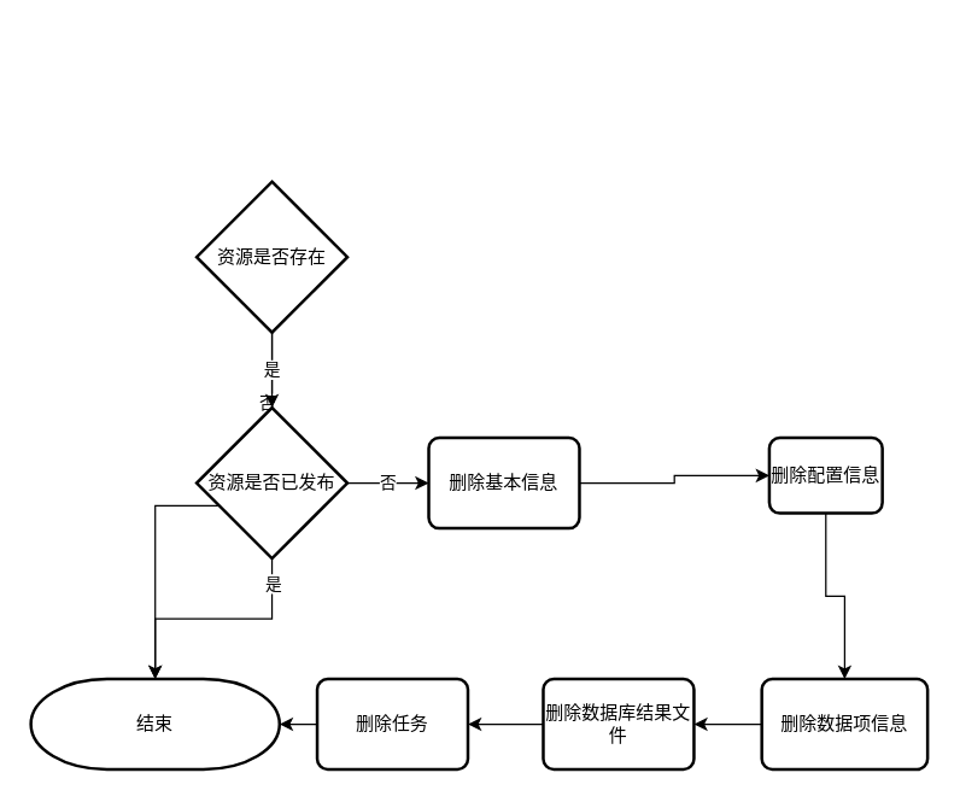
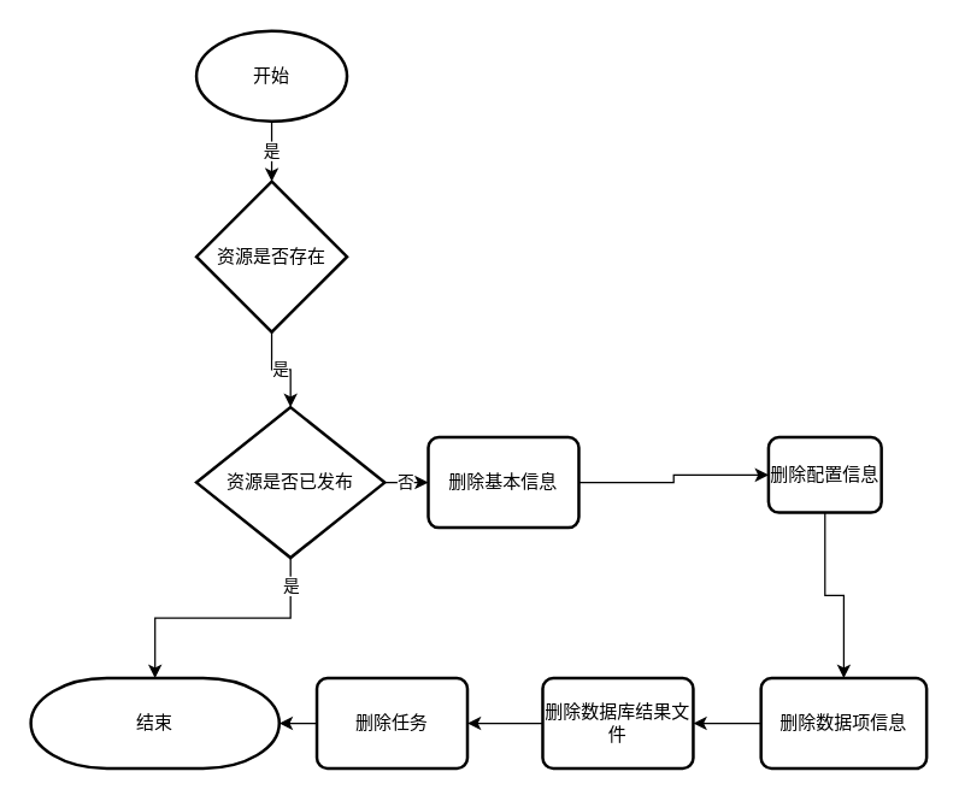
  <mxCell id="0" />
  <mxCell id="1" parent="0" />
- <mxCell id="2" style="edgeStyle=orthogonalEdgeStyle;rounded=0;orthogonalLoop=1;jettySize=auto;html=1;" edge="1" parent="1" source="7" target="8"><mxGeometry relative="1" as="geometry" /></mxCell>
- <mxCell id="3" value="否" style="edgeLabel;html=1;align=center;verticalAlign=middle;resizable=0;points=[];" vertex="1" connectable="0" parent="2"><mxGeometry x="-0.699" y="-4" relative="1" as="geometry"><mxPoint as="offset" /></mxGeometry></mxCell>
+ <mxCell id="4" value="是" style="edgeStyle=orthogonalEdgeStyle;rounded=0;orthogonalLoop=1;jettySize=auto;html=1;" edge="1" parent="1" source="5" target="7"><mxGeometry relative="1" as="geometry" /></mxCell>
+ <mxCell id="5" value="开始" style="strokeWidth=2;html=1;shape=mxgraph.flowchart.start_1;whiteSpace=wrap;" vertex="1" parent="1"><mxGeometry x="130" y="20" width="100" height="60" as="geometry" /></mxCell>
  <mxCell id="6" value="是" style="edgeStyle=orthogonalEdgeStyle;rounded=0;orthogonalLoop=1;jettySize=auto;html=1;" edge="1" parent="1" source="7" target="12"><mxGeometry relative="1" as="geometry" /></mxCell>
  <mxCell id="7" value="资源是否存在" style="strokeWidth=2;html=1;shape=mxgraph.flowchart.decision;whiteSpace=wrap;" vertex="1" parent="1"><mxGeometry x="130" y="120" width="100" height="100" as="geometry" /></mxCell>
  <mxCell id="8" value="结束" style="strokeWidth=2;html=1;shape=mxgraph.flowchart.terminator;whiteSpace=wrap;" vertex="1" parent="1"><mxGeometry x="20" y="450" width="165" height="60" as="geometry" /></mxCell>
  <mxCell id="9" style="edgeStyle=orthogonalEdgeStyle;rounded=0;orthogonalLoop=1;jettySize=auto;html=1;entryX=0.5;entryY=0;entryDx=0;entryDy=0;entryPerimeter=0;" edge="1" parent="1" source="12" target="8"><mxGeometry relative="1" as="geometry" /></mxCell>
  <mxCell id="10" value="是" style="edgeLabel;html=1;align=center;verticalAlign=middle;resizable=0;points=[];" vertex="1" connectable="0" parent="9"><mxGeometry x="-0.794" relative="1" as="geometry"><mxPoint as="offset" /></mxGeometry></mxCell>
  <mxCell id="11" value="否" style="edgeStyle=orthogonalEdgeStyle;rounded=0;orthogonalLoop=1;jettySize=auto;html=1;" edge="1" parent="1" source="12" target="14"><mxGeometry relative="1" as="geometry" /></mxCell>
- <mxCell id="12" value="资源是否已发布" style="strokeWidth=2;html=1;shape=mxgraph.flowchart.decision;whiteSpace=wrap;" vertex="1" parent="1"><mxGeometry x="130" y="270" width="100" height="100" as="geometry" /></mxCell>
+ <mxCell id="12" value="资源是否已发布" style="strokeWidth=2;html=1;shape=mxgraph.flowchart.decision;whiteSpace=wrap;" vertex="1" parent="1"><mxGeometry x="130" y="270" width="125" height="100" as="geometry" /></mxCell>
  <mxCell id="13" value="" style="edgeStyle=orthogonalEdgeStyle;rounded=0;orthogonalLoop=1;jettySize=auto;html=1;" edge="1" parent="1" source="14" target="16"><mxGeometry relative="1" as="geometry" /></mxCell>
  <mxCell id="14" value="删除基本信息" style="rounded=1;whiteSpace=wrap;html=1;absoluteArcSize=1;arcSize=14;strokeWidth=2;" vertex="1" parent="1"><mxGeometry x="284" y="290" width="100" height="60" as="geometry" /></mxCell>
  <mxCell id="15" style="edgeStyle=orthogonalEdgeStyle;rounded=0;orthogonalLoop=1;jettySize=auto;html=1;entryX=0.5;entryY=0;entryDx=0;entryDy=0;" edge="1" parent="1" source="16" target="18"><mxGeometry relative="1" as="geometry" /></mxCell>
  <mxCell id="16" value="删除配置信息" style="rounded=1;whiteSpace=wrap;html=1;absoluteArcSize=1;arcSize=14;strokeWidth=2;" vertex="1" parent="1"><mxGeometry x="510" y="290" width="75" height="50" as="geometry" /></mxCell>
  <mxCell id="17" value="" style="edgeStyle=orthogonalEdgeStyle;rounded=0;orthogonalLoop=1;jettySize=auto;html=1;" edge="1" parent="1" source="18" target="22"><mxGeometry relative="1" as="geometry" /></mxCell>
  <mxCell id="18" value="删除数据项信息" style="rounded=1;whiteSpace=wrap;html=1;absoluteArcSize=1;arcSize=14;strokeWidth=2;" vertex="1" parent="1"><mxGeometry x="505" y="450" width="110" height="60" as="geometry" /></mxCell>
  <mxCell id="19" style="edgeStyle=orthogonalEdgeStyle;rounded=0;orthogonalLoop=1;jettySize=auto;html=1;entryX=1;entryY=0.5;entryDx=0;entryDy=0;entryPerimeter=0;" edge="1" parent="1" source="20" target="8"><mxGeometry relative="1" as="geometry" /></mxCell>
  <mxCell id="20" value="删除任务" style="rounded=1;whiteSpace=wrap;html=1;absoluteArcSize=1;arcSize=14;strokeWidth=2;" vertex="1" parent="1"><mxGeometry x="210" y="450" width="100" height="60" as="geometry" /></mxCell>
  <mxCell id="21" value="" style="edgeStyle=orthogonalEdgeStyle;rounded=0;orthogonalLoop=1;jettySize=auto;html=1;" edge="1" parent="1" source="22" target="20"><mxGeometry relative="1" as="geometry" /></mxCell>
  <mxCell id="22" value="删除数据库结果文件" style="rounded=1;whiteSpace=wrap;html=1;absoluteArcSize=1;arcSize=14;strokeWidth=2;" vertex="1" parent="1"><mxGeometry x="360" y="450" width="100" height="60" as="geometry" /></mxCell>
